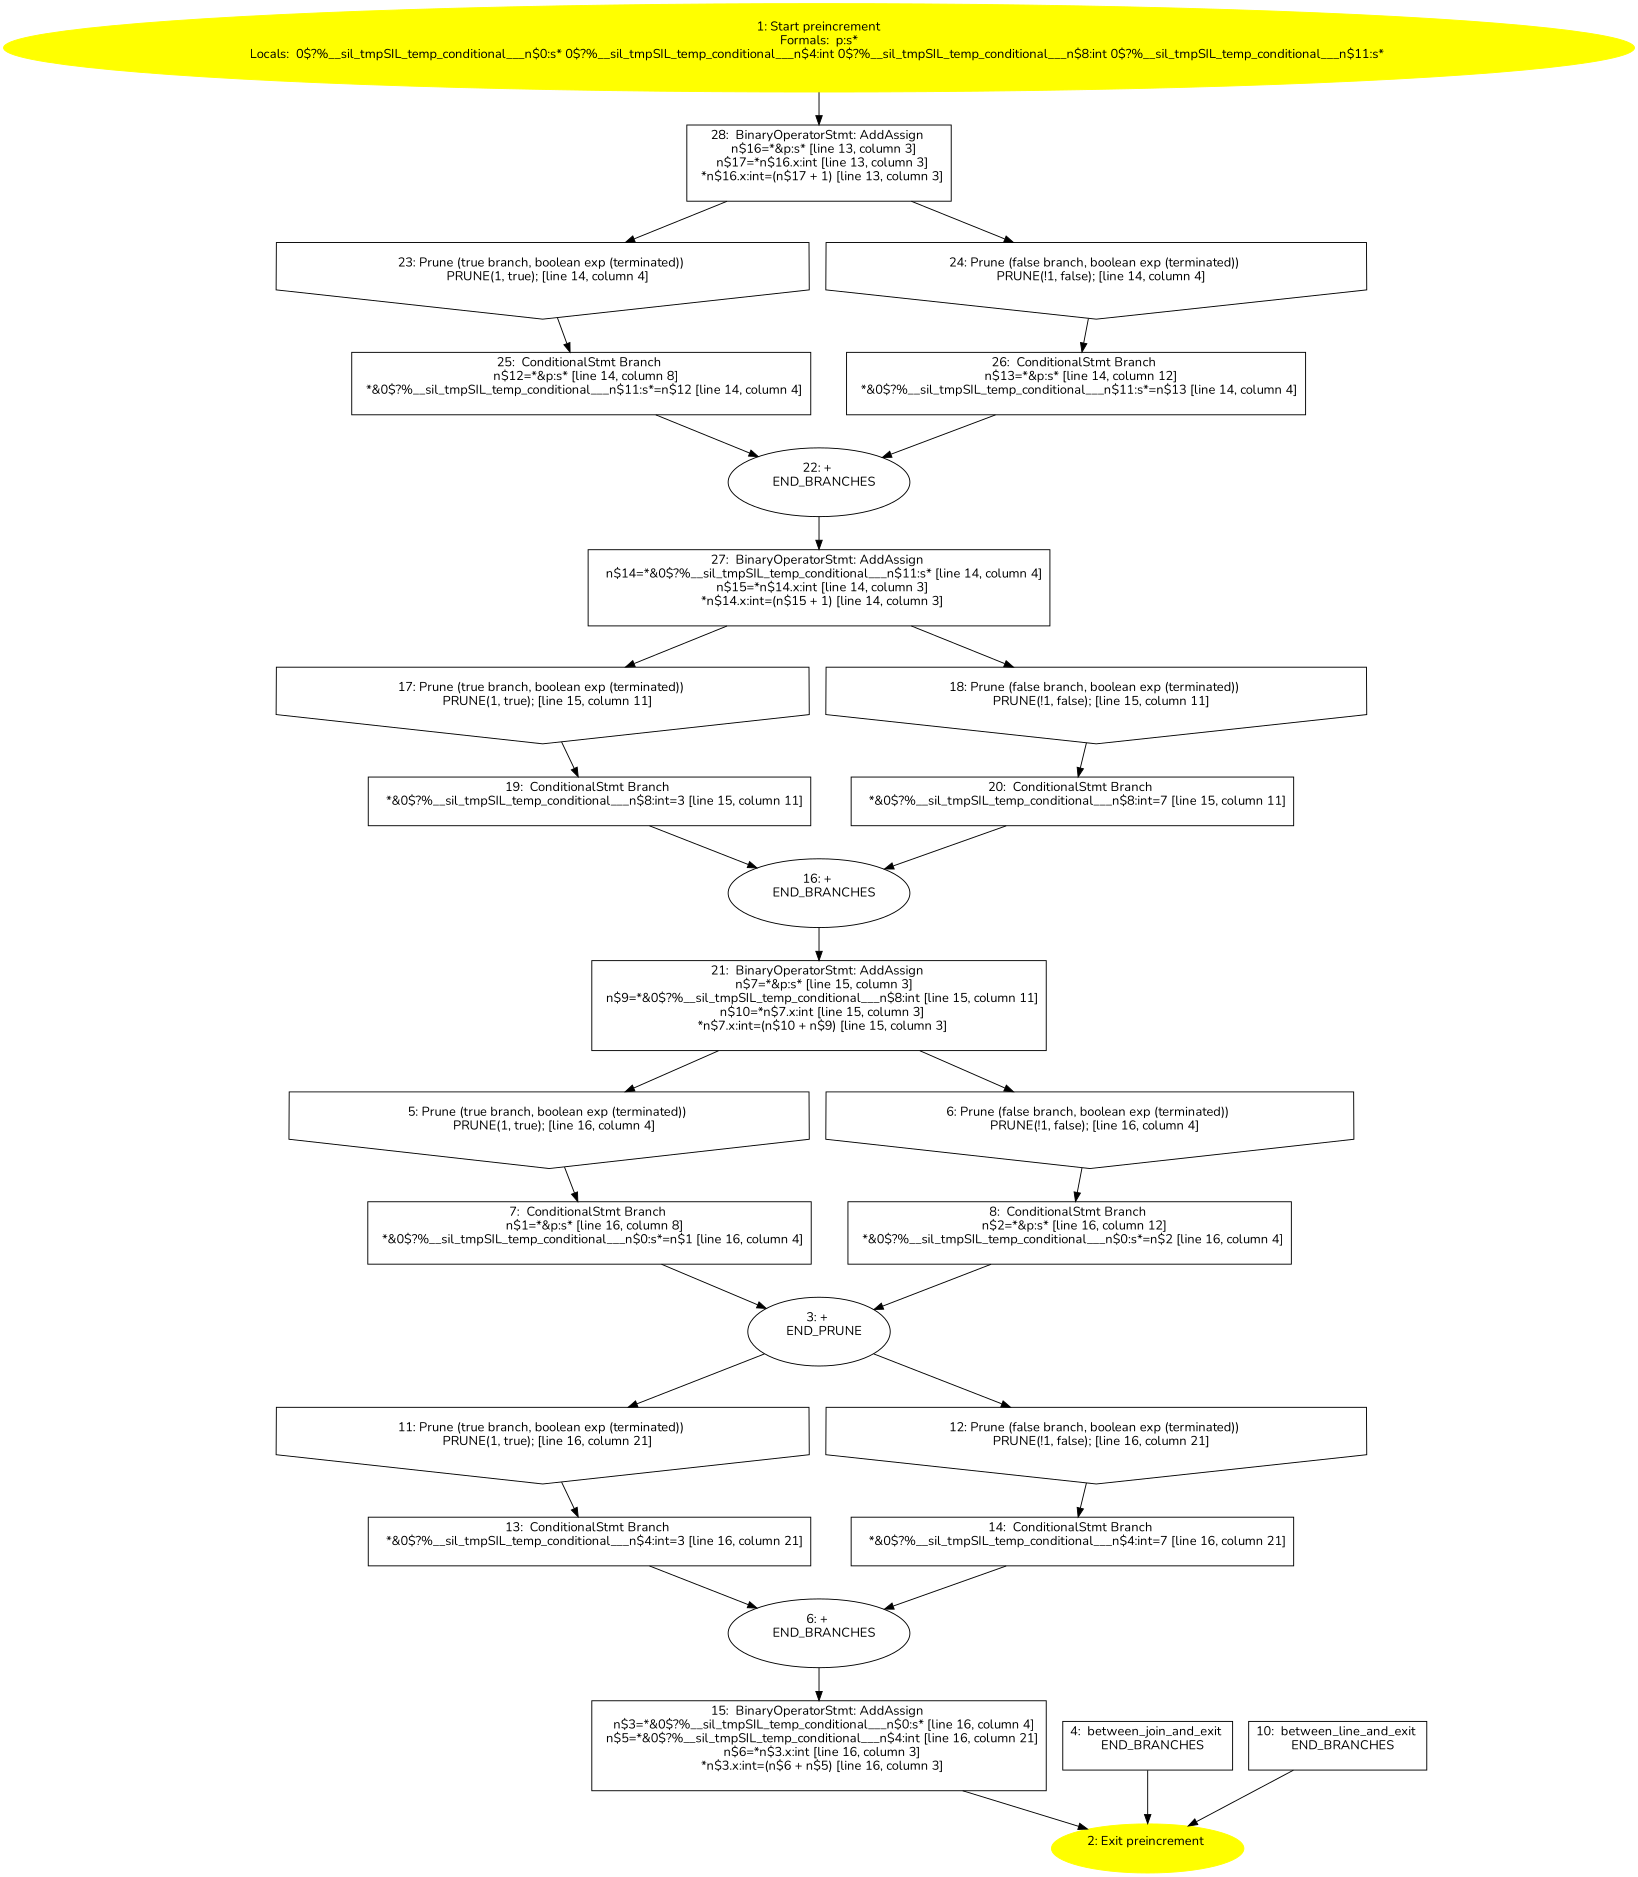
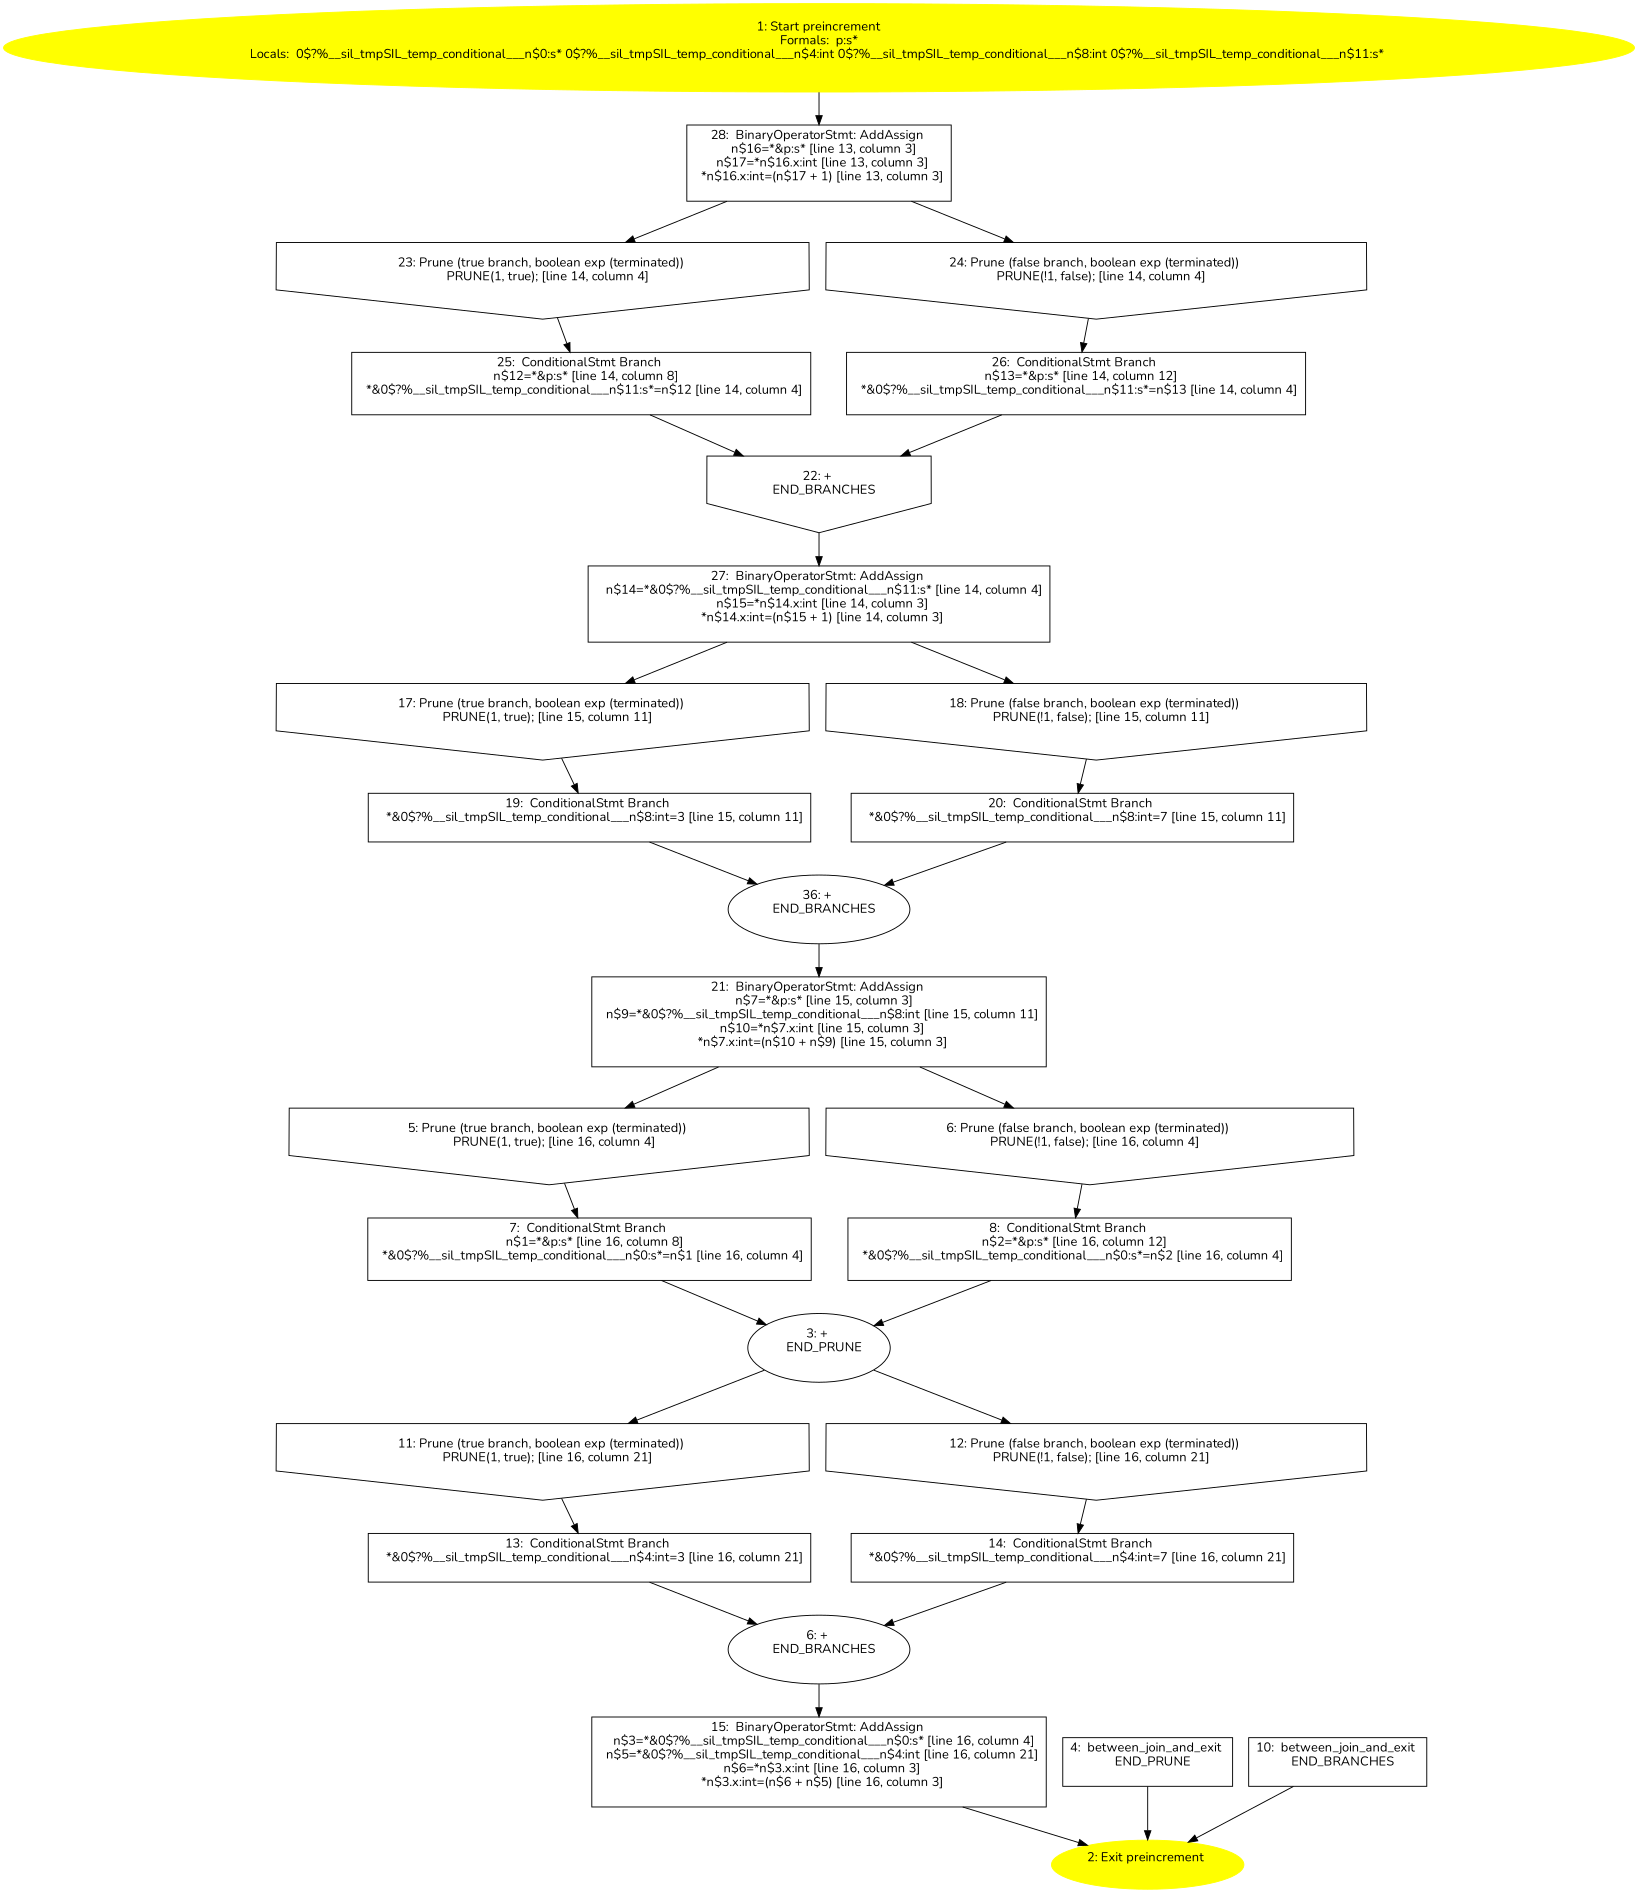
  digraph {
    fontname=Nunito
    node [fontname=Nunito shape=box]
    edge [fontname=Nunito]
    n1 [color=yellow label="1: Start preincrement\nFormals:  p:s*\nLocals:  0$?%__sil_tmpSIL_temp_conditional___n$0:s* 0$?%__sil_tmpSIL_temp_conditional___n$4:int 0$?%__sil_tmpSIL_temp_conditional___n$8:int 0$?%__sil_tmpSIL_temp_conditional___n$11:s* \n  " style=filled shape=""]
    n2 [label="28:  BinaryOperatorStmt: AddAssign \n   n$16=*&p:s* [line 13, column 3]\n  n$17=*n$16.x:int [line 13, column 3]\n  *n$16.x:int=(n$17 + 1) [line 13, column 3]\n "]
    n3 [label="23: Prune (true branch, boolean exp (terminated)) \n   PRUNE(1, true); [line 14, column 4]\n " shape=invhouse]
    n4 [label="24: Prune (false branch, boolean exp (terminated)) \n   PRUNE(!1, false); [line 14, column 4]\n " shape=invhouse]
    n5 [label="25:  ConditionalStmt Branch \n   n$12=*&p:s* [line 14, column 8]\n  *&0$?%__sil_tmpSIL_temp_conditional___n$11:s*=n$12 [line 14, column 4]\n "]
    n6 [label="26:  ConditionalStmt Branch \n   n$13=*&p:s* [line 14, column 12]\n  *&0$?%__sil_tmpSIL_temp_conditional___n$11:s*=n$13 [line 14, column 4]\n "]
    n7 [color=yellow label="2: Exit preincrement \n  " style=filled shape=""]
    n8 [label="3: + \n   END_PRUNE\n " shape=""]
    n9 [label="11: Prune (true branch, boolean exp (terminated)) \n   PRUNE(1, true); [line 16, column 21]\n " shape=invhouse]
    n10 [label="12: Prune (false branch, boolean exp (terminated)) \n   PRUNE(!1, false); [line 16, column 21]\n " shape=invhouse]
    n11 [label="13:  ConditionalStmt Branch \n   *&0$?%__sil_tmpSIL_temp_conditional___n$4:int=3 [line 16, column 21]\n "]
    n12 [label="14:  ConditionalStmt Branch \n   *&0$?%__sil_tmpSIL_temp_conditional___n$4:int=7 [line 16, column 21]\n "]
    n13 [label="6: + \n   END_BRANCHES\n " shape=""]
-   n14 [label="4:  between_join_and_exit \n   END_BRANCHES\n "]
+   n14 [label="4:  between_join_and_exit \n   END_PRUNE\n "]
    n15 [label="5: Prune (true branch, boolean exp (terminated)) \n   PRUNE(1, true); [line 16, column 4]\n " shape=invhouse]
    n16 [label="7:  ConditionalStmt Branch \n   n$1=*&p:s* [line 16, column 8]\n  *&0$?%__sil_tmpSIL_temp_conditional___n$0:s*=n$1 [line 16, column 4]\n "]
    n17 [label="6: Prune (false branch, boolean exp (terminated)) \n   PRUNE(!1, false); [line 16, column 4]\n " shape=invhouse]
    n18 [label="8:  ConditionalStmt Branch \n   n$2=*&p:s* [line 16, column 12]\n  *&0$?%__sil_tmpSIL_temp_conditional___n$0:s*=n$2 [line 16, column 4]\n "]
    n19 [label="15:  BinaryOperatorStmt: AddAssign \n   n$3=*&0$?%__sil_tmpSIL_temp_conditional___n$0:s* [line 16, column 4]\n  n$5=*&0$?%__sil_tmpSIL_temp_conditional___n$4:int [line 16, column 21]\n  n$6=*n$3.x:int [line 16, column 3]\n  *n$3.x:int=(n$6 + n$5) [line 16, column 3]\n "]
-   n20 [label="10:  between_line_and_exit \n   END_BRANCHES\n "]
-   n21 [label="16: + \n   END_BRANCHES\n " shape=""]
+   n20 [label="10:  between_join_and_exit \n   END_BRANCHES\n "]
+   n21 [label="36: + \n   END_BRANCHES\n " shape=""]
    n22 [label="21:  BinaryOperatorStmt: AddAssign \n   n$7=*&p:s* [line 15, column 3]\n  n$9=*&0$?%__sil_tmpSIL_temp_conditional___n$8:int [line 15, column 11]\n  n$10=*n$7.x:int [line 15, column 3]\n  *n$7.x:int=(n$10 + n$9) [line 15, column 3]\n "]
    n23 [label="17: Prune (true branch, boolean exp (terminated)) \n   PRUNE(1, true); [line 15, column 11]\n " shape=invhouse]
    n24 [label="19:  ConditionalStmt Branch \n   *&0$?%__sil_tmpSIL_temp_conditional___n$8:int=3 [line 15, column 11]\n "]
    n25 [label="18: Prune (false branch, boolean exp (terminated)) \n   PRUNE(!1, false); [line 15, column 11]\n " shape=invhouse]
    n26 [label="20:  ConditionalStmt Branch \n   *&0$?%__sil_tmpSIL_temp_conditional___n$8:int=7 [line 15, column 11]\n "]
-   n27 [label="22: + \n   END_BRANCHES\n " shape=""]
+   n27 [label="22: + \n   END_BRANCHES\n " shape=invhouse]
    n28 [label="27:  BinaryOperatorStmt: AddAssign \n   n$14=*&0$?%__sil_tmpSIL_temp_conditional___n$11:s* [line 14, column 4]\n  n$15=*n$14.x:int [line 14, column 3]\n  *n$14.x:int=(n$15 + 1) [line 14, column 3]\n "]
    n1 -> n2
    n2 -> n3
    n2 -> n4
    n3 -> n5
    n4 -> n6
    n5 -> n27
    n6 -> n27
    n8 -> n9
    n8 -> n10
    n9 -> n11
    n10 -> n12
    n11 -> n13
    n12 -> n13
    n13 -> n19
    n14 -> n7
    n15 -> n16
    n16 -> n8
    n17 -> n18
    n18 -> n8
    n19 -> n7
    n20 -> n7
    n21 -> n22
    n22 -> n15
    n22 -> n17
    n23 -> n24
    n24 -> n21
    n25 -> n26
    n26 -> n21
    n27 -> n28
    n28 -> n23
    n28 -> n25
  }
